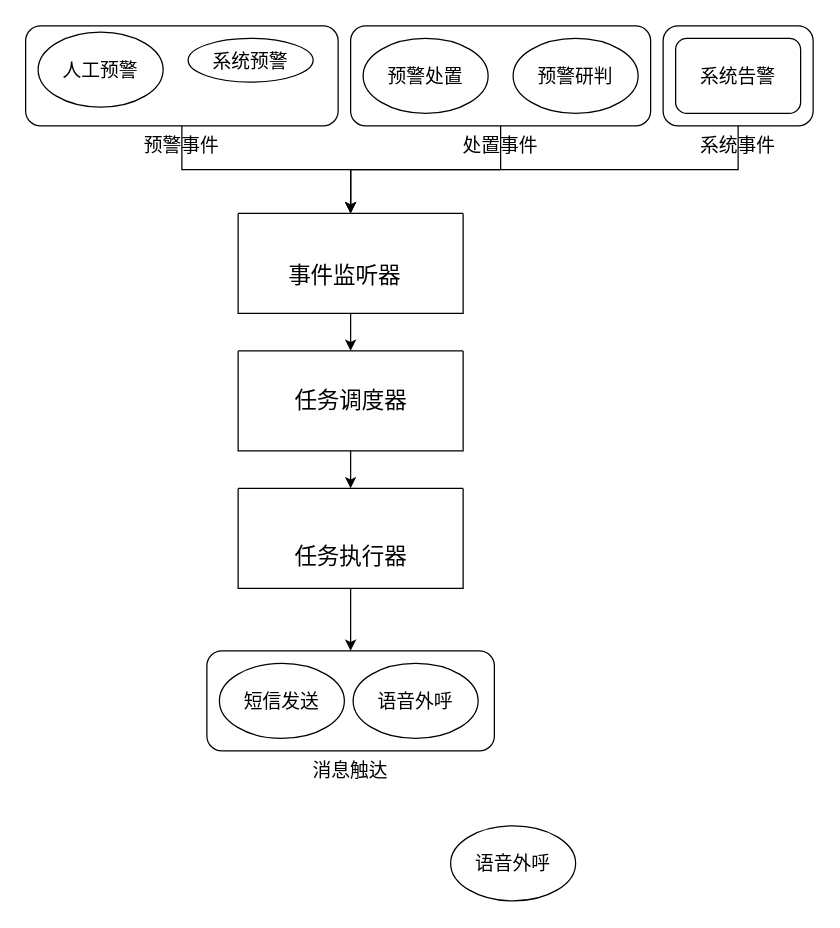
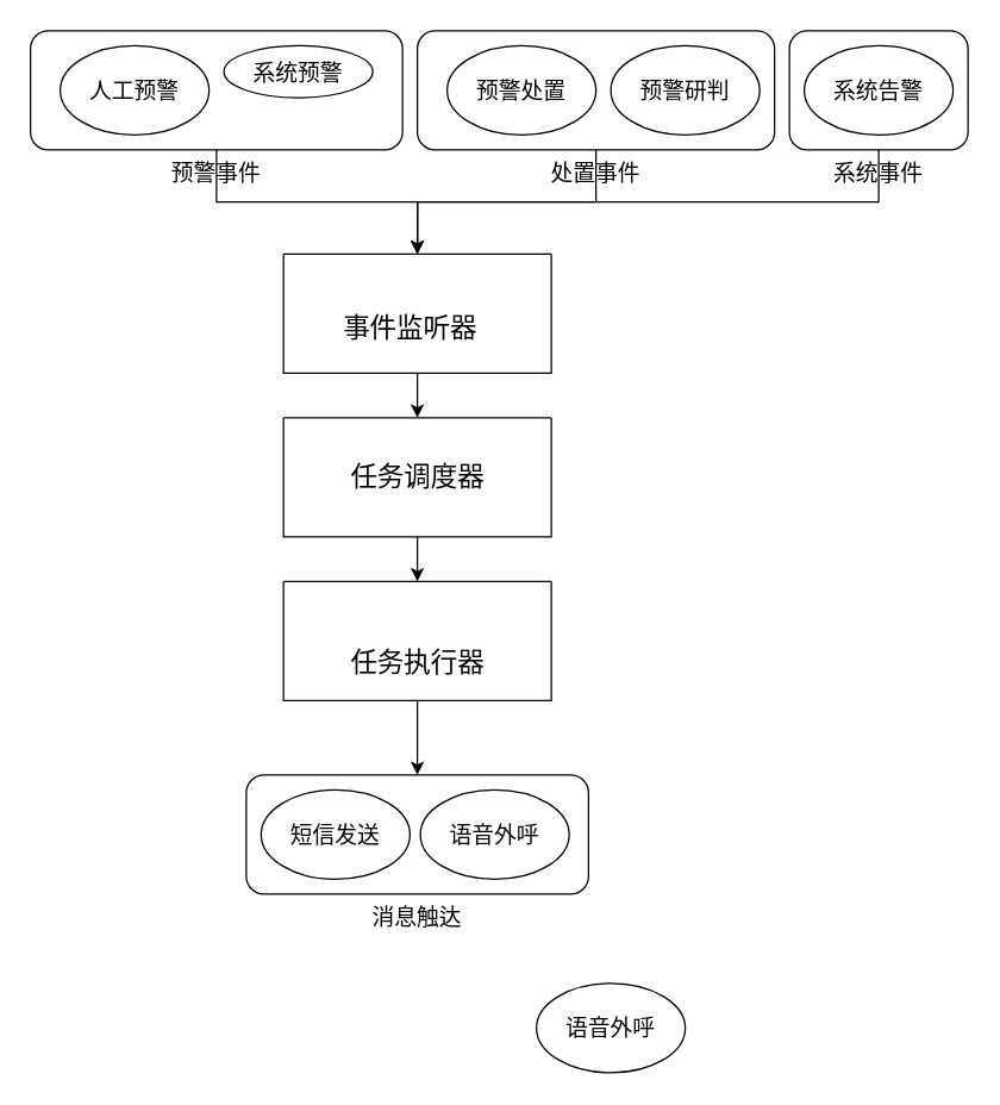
  <mxCell id="0" />
  <mxCell id="1" parent="0" />
  <mxCell id="2" style="edgeStyle=orthogonalEdgeStyle;rounded=0;orthogonalLoop=1;jettySize=auto;html=1;exitX=0.5;exitY=1;exitDx=0;exitDy=0;labelBackgroundColor=default;fontSize=15;fontColor=default;strokeColor=default;" parent="1" source="3" target="16" edge="1"><mxGeometry relative="1" as="geometry" /></mxCell>
  <mxCell id="3" value="" style="swimlane;startSize=0;fontColor=default;strokeColor=default;fillColor=default;" parent="1" vertex="1"><mxGeometry x="190" y="280" width="180" height="80" as="geometry" /></mxCell>
  <mxCell id="4" value="任务调度器" style="text;html=1;align=center;verticalAlign=middle;resizable=0;points=[];autosize=1;strokeColor=none;fillColor=none;fontColor=default;fontSize=18;" parent="3" vertex="1"><mxGeometry x="35" y="25" width="110" height="30" as="geometry" /></mxCell>
  <mxCell id="5" style="edgeStyle=orthogonalEdgeStyle;rounded=0;orthogonalLoop=1;jettySize=auto;html=1;exitX=0.5;exitY=1;exitDx=0;exitDy=0;entryX=0.5;entryY=0;entryDx=0;entryDy=0;labelBackgroundColor=default;fontSize=15;fontColor=default;strokeColor=default;" parent="1" source="6" target="3" edge="1"><mxGeometry relative="1" as="geometry" /></mxCell>
  <mxCell id="6" value="" style="swimlane;startSize=0;fontColor=default;strokeColor=default;fillColor=default;" parent="1" vertex="1"><mxGeometry x="190" y="170" width="180" height="80" as="geometry" /></mxCell>
  <mxCell id="7" value="事件监听器" style="text;html=1;align=center;verticalAlign=middle;resizable=0;points=[];autosize=1;strokeColor=none;fillColor=none;fontColor=default;fontSize=18;" parent="6" vertex="1"><mxGeometry x="30" y="35" width="110" height="30" as="geometry" /></mxCell>
  <mxCell id="8" style="edgeStyle=orthogonalEdgeStyle;rounded=0;orthogonalLoop=1;jettySize=auto;html=1;exitX=0.5;exitY=1;exitDx=0;exitDy=0;fontSize=15;fontColor=default;strokeColor=default;labelBackgroundColor=default;" parent="1" source="9" target="6" edge="1"><mxGeometry relative="1" as="geometry" /></mxCell>
  <mxCell id="9" value="预警事件" style="rounded=1;whiteSpace=wrap;html=1;fontSize=15;fontColor=default;strokeColor=default;fillColor=default;labelPosition=center;verticalLabelPosition=bottom;align=center;verticalAlign=top;" parent="1" vertex="1"><mxGeometry x="20" y="20" width="250" height="80" as="geometry" /></mxCell>
- <mxCell id="10" value="人工预警" style="ellipse;whiteSpace=wrap;html=1;fontSize=15;fontColor=default;strokeColor=default;fillColor=default;" parent="1" vertex="1"><mxGeometry x="30" y="25" width="100" height="60" as="geometry" /></mxCell>
+ <mxCell id="10" value="人工预警" style="ellipse;whiteSpace=wrap;html=1;fontSize=15;fontColor=default;strokeColor=default;fillColor=default;" parent="1" vertex="1"><mxGeometry x="40" y="30" width="100" height="60" as="geometry" /></mxCell>
  <mxCell id="11" value="系统预警" style="ellipse;whiteSpace=wrap;html=1;fontSize=15;fontColor=default;strokeColor=default;fillColor=default;" parent="1" vertex="1"><mxGeometry x="150" y="30" width="100" height="35" as="geometry" /></mxCell>
  <mxCell id="12" style="edgeStyle=orthogonalEdgeStyle;rounded=0;orthogonalLoop=1;jettySize=auto;html=1;exitX=0.5;exitY=1;exitDx=0;exitDy=0;entryX=0.5;entryY=0;entryDx=0;entryDy=0;fontSize=15;fontColor=default;strokeColor=default;labelBackgroundColor=default;" parent="1" source="13" target="6" edge="1"><mxGeometry relative="1" as="geometry" /></mxCell>
  <mxCell id="13" value="处置事件" style="rounded=1;whiteSpace=wrap;html=1;fontSize=15;fontColor=default;strokeColor=default;fillColor=default;labelPosition=center;verticalLabelPosition=bottom;align=center;verticalAlign=top;" parent="1" vertex="1"><mxGeometry x="280" y="20" width="240" height="80" as="geometry" /></mxCell>
- <mxCell id="14" value="预警处置" style="ellipse;whiteSpace=wrap;html=1;fontSize=15;fontColor=default;strokeColor=default;fillColor=default;" parent="1" vertex="1"><mxGeometry x="290" y="30" width="100" height="60" as="geometry" /></mxCell>
+ <mxCell id="14" value="预警处置" style="ellipse;whiteSpace=wrap;html=1;fontSize=15;fontColor=default;strokeColor=default;fillColor=default;" parent="1" vertex="1"><mxGeometry x="300" y="30" width="100" height="60" as="geometry" /></mxCell>
  <mxCell id="15" style="edgeStyle=orthogonalEdgeStyle;rounded=0;orthogonalLoop=1;jettySize=auto;html=1;exitX=0.5;exitY=1;exitDx=0;exitDy=0;entryX=0.5;entryY=0;entryDx=0;entryDy=0;labelBackgroundColor=default;fontSize=15;fontColor=default;strokeColor=default;" parent="1" source="16" target="19" edge="1"><mxGeometry relative="1" as="geometry" /></mxCell>
  <mxCell id="16" value="" style="swimlane;startSize=0;fontColor=default;strokeColor=default;fillColor=default;" parent="1" vertex="1"><mxGeometry x="190" y="390" width="180" height="80" as="geometry" /></mxCell>
  <mxCell id="17" value="任务执行器" style="text;html=1;align=center;verticalAlign=middle;resizable=0;points=[];autosize=1;strokeColor=none;fillColor=none;fontColor=default;fontSize=18;" parent="16" vertex="1"><mxGeometry x="35" y="40" width="110" height="30" as="geometry" /></mxCell>
  <mxCell id="18" value="预警研判" style="ellipse;whiteSpace=wrap;html=1;fontSize=15;fontColor=default;strokeColor=default;fillColor=default;" parent="1" vertex="1"><mxGeometry x="410" y="30" width="100" height="60" as="geometry" /></mxCell>
  <mxCell id="19" value="消息触达" style="rounded=1;whiteSpace=wrap;html=1;fontSize=15;fontColor=default;strokeColor=default;fillColor=default;labelPosition=center;verticalLabelPosition=bottom;align=center;verticalAlign=top;" parent="1" vertex="1"><mxGeometry x="165" y="520" width="230" height="80" as="geometry" /></mxCell>
  <mxCell id="20" value="短信发送" style="ellipse;whiteSpace=wrap;html=1;fontSize=15;fontColor=default;strokeColor=default;fillColor=default;" parent="1" vertex="1"><mxGeometry x="175" y="530" width="100" height="60" as="geometry" /></mxCell>
  <mxCell id="21" value="语音外呼" style="ellipse;whiteSpace=wrap;html=1;fontSize=15;fontColor=default;strokeColor=default;fillColor=default;" parent="1" vertex="1"><mxGeometry x="282" y="530" width="100" height="60" as="geometry" /></mxCell>
  <mxCell id="22" value="语音外呼" style="ellipse;whiteSpace=wrap;html=1;fontSize=15;fontColor=default;strokeColor=default;fillColor=default;" parent="1" vertex="1"><mxGeometry x="360" y="660" width="100" height="60" as="geometry" /></mxCell>
  <mxCell id="23" value="系统事件" style="rounded=1;whiteSpace=wrap;html=1;fontSize=15;fontColor=default;strokeColor=default;fillColor=default;labelPosition=center;verticalLabelPosition=bottom;align=center;verticalAlign=top;" vertex="1" parent="1"><mxGeometry x="530" y="20" width="120" height="80" as="geometry" /></mxCell>
  <mxCell id="24" style="edgeStyle=orthogonalEdgeStyle;rounded=0;orthogonalLoop=1;jettySize=auto;html=1;entryX=0.5;entryY=0;entryDx=0;entryDy=0;exitX=0.5;exitY=1;exitDx=0;exitDy=0;" edge="1" parent="1" source="23" target="6"><mxGeometry relative="1" as="geometry" /></mxCell>
- <mxCell id="25" value="系统告警" style="whiteSpace=wrap;html=1;fontSize=15;fontColor=default;strokeColor=default;fillColor=default;rounded=1;" vertex="1" parent="1"><mxGeometry x="540" y="30" width="100" height="60" as="geometry" /></mxCell>
+ <mxCell id="25" value="系统告警" style="ellipse;whiteSpace=wrap;html=1;fontSize=15;fontColor=default;strokeColor=default;fillColor=default;" vertex="1" parent="1"><mxGeometry x="540" y="30" width="100" height="60" as="geometry" /></mxCell>
